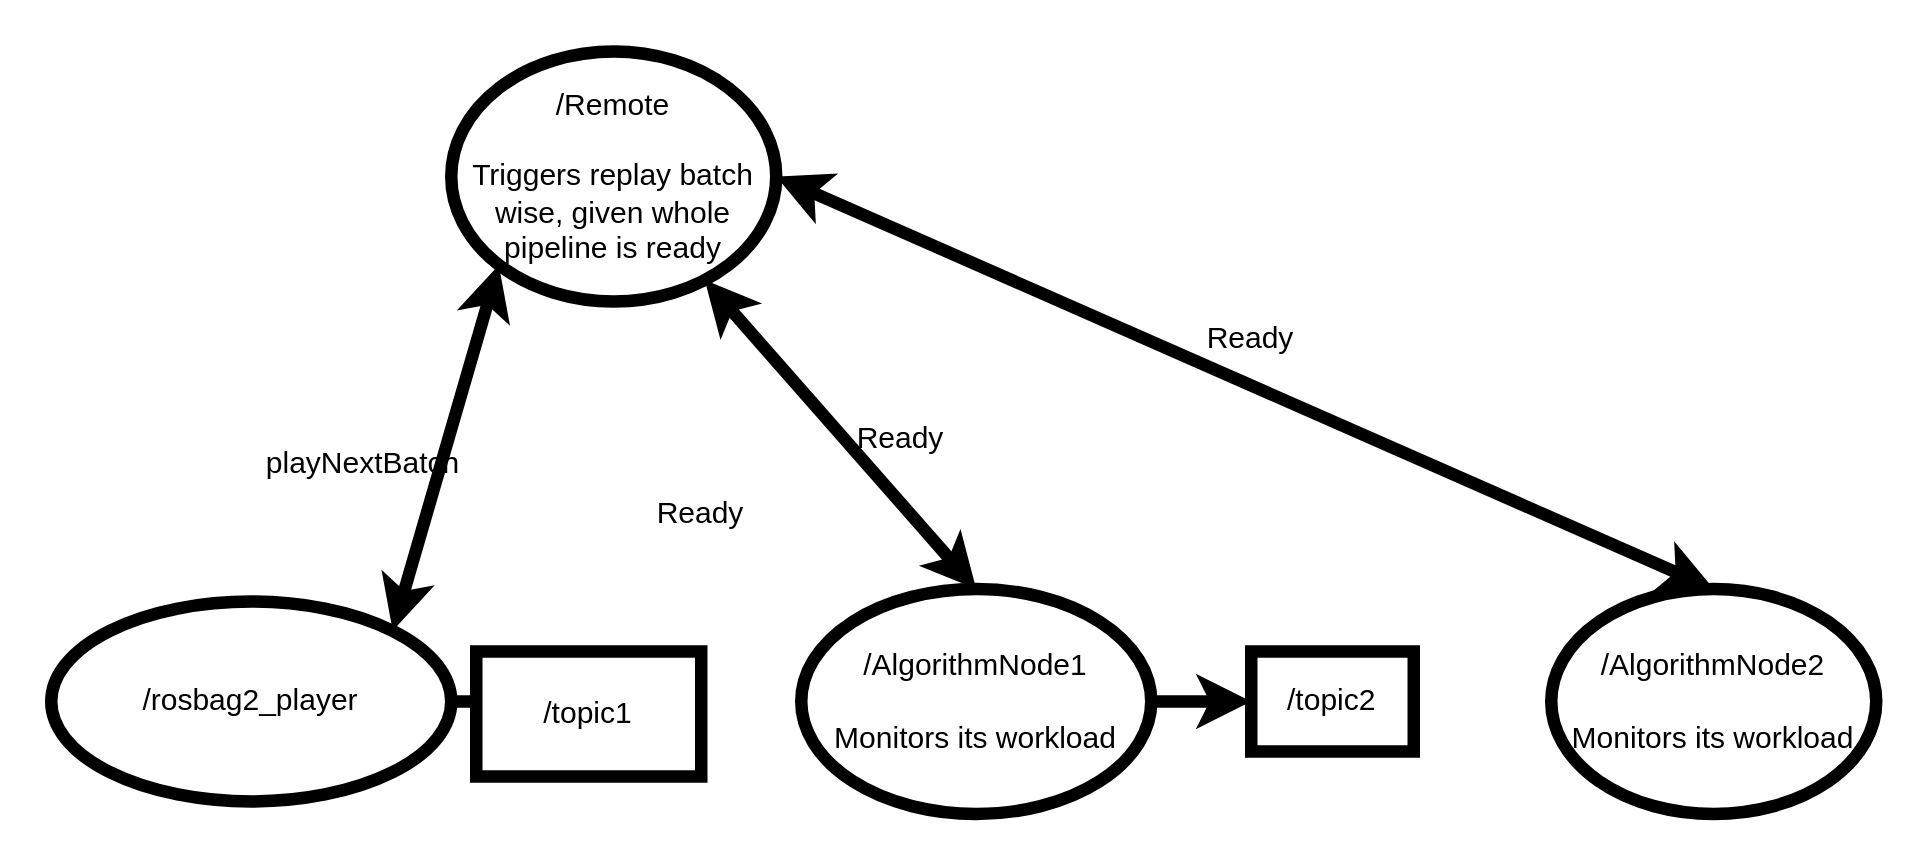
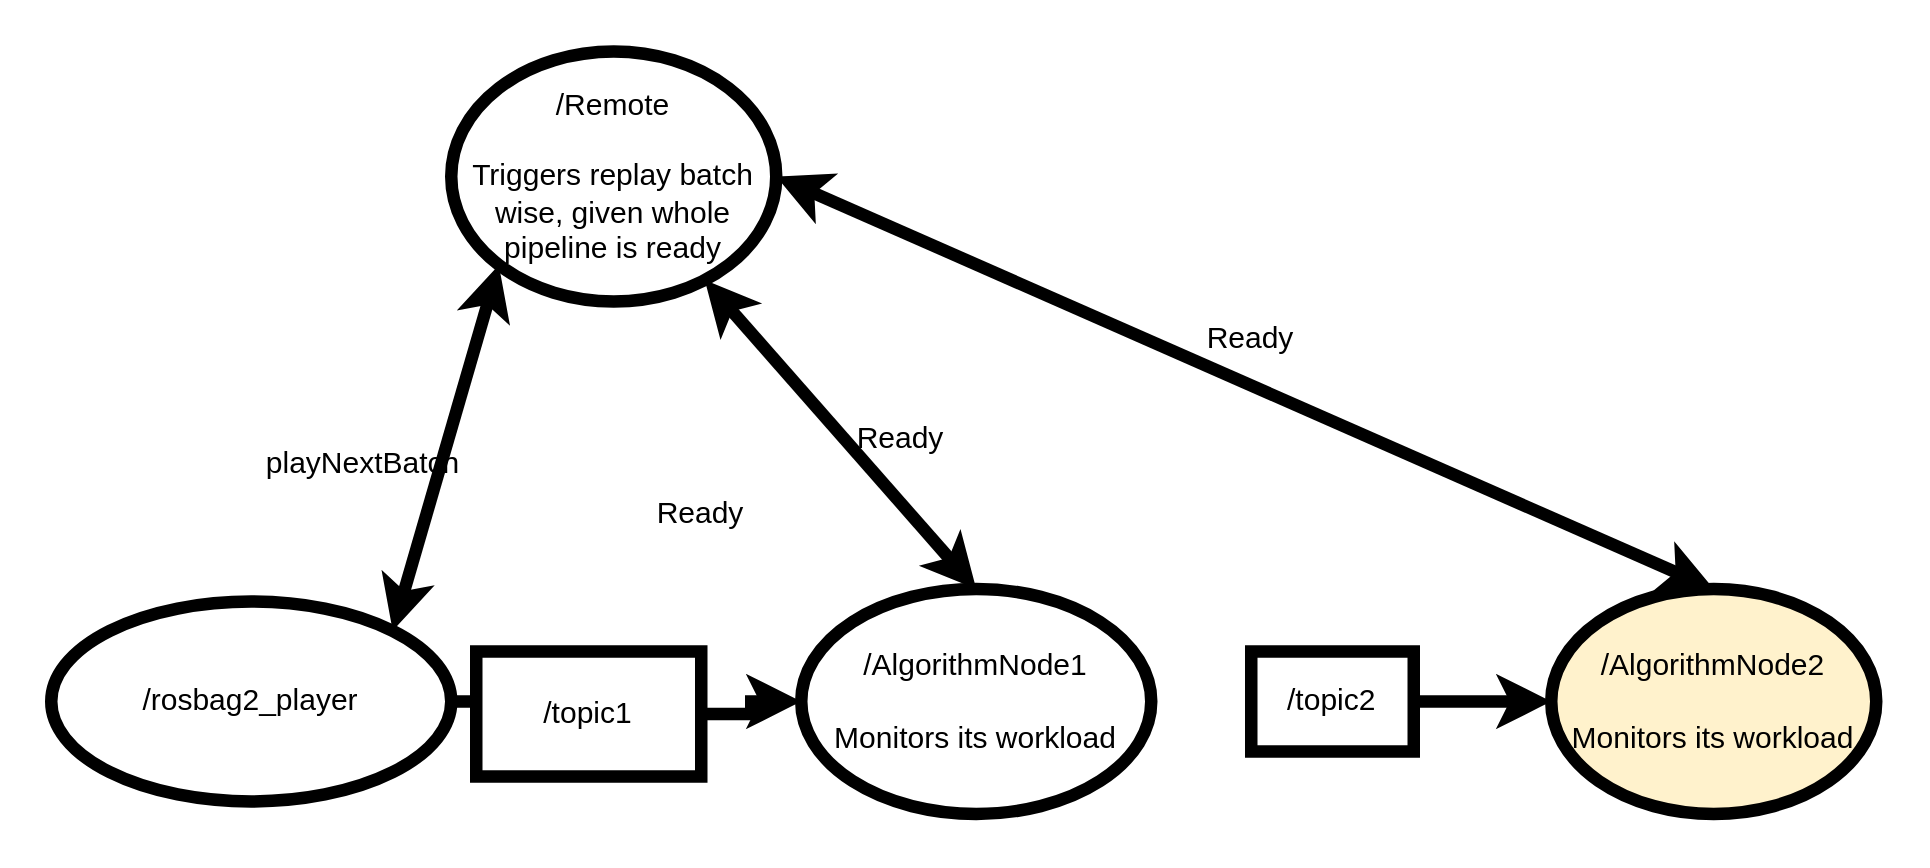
  <mxCell id="0" />
  <mxCell id="1" parent="0" />
  <mxCell id="2" value="/Remote&lt;br&gt;&lt;br&gt;Triggers replay batch wise, given whole pipeline is ready" style="ellipse;whiteSpace=wrap;html=1;strokeWidth=5;" parent="1" vertex="1"><mxGeometry x="180" y="20" width="130" height="100" as="geometry" /></mxCell>
  <mxCell id="3" style="edgeStyle=orthogonalEdgeStyle;rounded=0;orthogonalLoop=1;jettySize=auto;html=1;exitX=1;exitY=0.5;exitDx=0;exitDy=0;strokeWidth=5;" parent="1" source="4" target="9" edge="1"><mxGeometry relative="1" as="geometry" /></mxCell>
  <mxCell id="4" value="/rosbag2_player" style="ellipse;whiteSpace=wrap;html=1;strokeWidth=5;" parent="1" vertex="1"><mxGeometry x="20" y="240" width="160" height="80" as="geometry" /></mxCell>
- <mxCell id="5" style="edgeStyle=orthogonalEdgeStyle;rounded=0;orthogonalLoop=1;jettySize=auto;html=1;exitX=1;exitY=0.5;exitDx=0;exitDy=0;strokeWidth=5;" parent="1" source="6" target="11" edge="1"><mxGeometry relative="1" as="geometry" /></mxCell>
  <mxCell id="6" value="/AlgorithmNode1&lt;br&gt;&lt;br&gt;Monitors its workload" style="ellipse;whiteSpace=wrap;html=1;strokeWidth=5;" parent="1" vertex="1"><mxGeometry x="320" y="235" width="140" height="90" as="geometry" /></mxCell>
- <mxCell id="7" value="/AlgorithmNode2&lt;br&gt;&lt;br&gt;Monitors its workload" style="ellipse;whiteSpace=wrap;html=1;strokeWidth=5;" parent="1" vertex="1"><mxGeometry x="620" y="235" width="130" height="90" as="geometry" /></mxCell>
+ <mxCell id="7" value="/AlgorithmNode2&lt;br&gt;&lt;br&gt;Monitors its workload" style="ellipse;whiteSpace=wrap;html=1;strokeWidth=5;fillColor=#fff2cc;" parent="1" vertex="1"><mxGeometry x="620" y="235" width="130" height="90" as="geometry" /></mxCell>
+ <mxCell id="8" style="edgeStyle=orthogonalEdgeStyle;rounded=0;orthogonalLoop=1;jettySize=auto;html=1;exitX=1;exitY=0.5;exitDx=0;exitDy=0;strokeWidth=5;" parent="1" source="9" target="6" edge="1"><mxGeometry relative="1" as="geometry" /></mxCell>
  <mxCell id="9" value="/topic1" style="rounded=0;whiteSpace=wrap;html=1;strokeWidth=5;" parent="1" vertex="1"><mxGeometry x="190" y="260" width="90" height="50" as="geometry" /></mxCell>
+ <mxCell id="10" style="edgeStyle=orthogonalEdgeStyle;rounded=0;orthogonalLoop=1;jettySize=auto;html=1;exitX=1;exitY=0.5;exitDx=0;exitDy=0;strokeWidth=5;" parent="1" source="11" target="7" edge="1"><mxGeometry relative="1" as="geometry" /></mxCell>
  <mxCell id="11" value="/topic2" style="rounded=0;whiteSpace=wrap;html=1;strokeWidth=5;" parent="1" vertex="1"><mxGeometry x="500" y="260" width="65" height="40" as="geometry" /></mxCell>
  <mxCell id="12" value="" style="endArrow=classic;startArrow=classic;html=1;rounded=0;entryX=0;entryY=1;entryDx=0;entryDy=0;exitX=1;exitY=0;exitDx=0;exitDy=0;strokeWidth=5;" parent="1" source="4" target="2" edge="1"><mxGeometry width="50" height="50" relative="1" as="geometry"><mxPoint x="350" y="280" as="sourcePoint" /><mxPoint x="400" y="230" as="targetPoint" /></mxGeometry></mxCell>
  <mxCell id="13" value="" style="endArrow=classic;startArrow=classic;html=1;rounded=0;exitX=0.5;exitY=0;exitDx=0;exitDy=0;strokeWidth=5;" parent="1" source="6" target="2" edge="1"><mxGeometry width="50" height="50" relative="1" as="geometry"><mxPoint x="132" y="262" as="sourcePoint" /><mxPoint x="218" y="118" as="targetPoint" /></mxGeometry></mxCell>
  <mxCell id="14" value="" style="endArrow=classic;startArrow=classic;html=1;rounded=0;exitX=0.5;exitY=0;exitDx=0;exitDy=0;entryX=1;entryY=0.5;entryDx=0;entryDy=0;strokeWidth=5;" parent="1" source="7" target="2" edge="1"><mxGeometry width="50" height="50" relative="1" as="geometry"><mxPoint x="400" y="250" as="sourcePoint" /><mxPoint x="290" y="125" as="targetPoint" /></mxGeometry></mxCell>
  <mxCell id="15" value="Ready" style="text;html=1;strokeColor=none;fillColor=none;align=center;verticalAlign=middle;whiteSpace=wrap;rounded=0;" parent="1" vertex="1"><mxGeometry x="330" y="160" width="60" height="30" as="geometry" /></mxCell>
  <mxCell id="16" value="Ready" style="text;html=1;strokeColor=none;fillColor=none;align=center;verticalAlign=middle;whiteSpace=wrap;rounded=0;" parent="1" vertex="1"><mxGeometry x="470" y="120" width="60" height="30" as="geometry" /></mxCell>
  <mxCell id="17" value="playNextBatch" style="text;html=1;strokeColor=none;fillColor=none;align=center;verticalAlign=middle;whiteSpace=wrap;rounded=0;" parent="1" vertex="1"><mxGeometry x="100" y="170" width="90" height="30" as="geometry" /></mxCell>
  <mxCell id="18" value="Ready" style="text;html=1;strokeColor=none;fillColor=none;align=center;verticalAlign=middle;whiteSpace=wrap;rounded=0;" vertex="1" parent="1"><mxGeometry x="250" y="190" width="60" height="30" as="geometry" /></mxCell>
